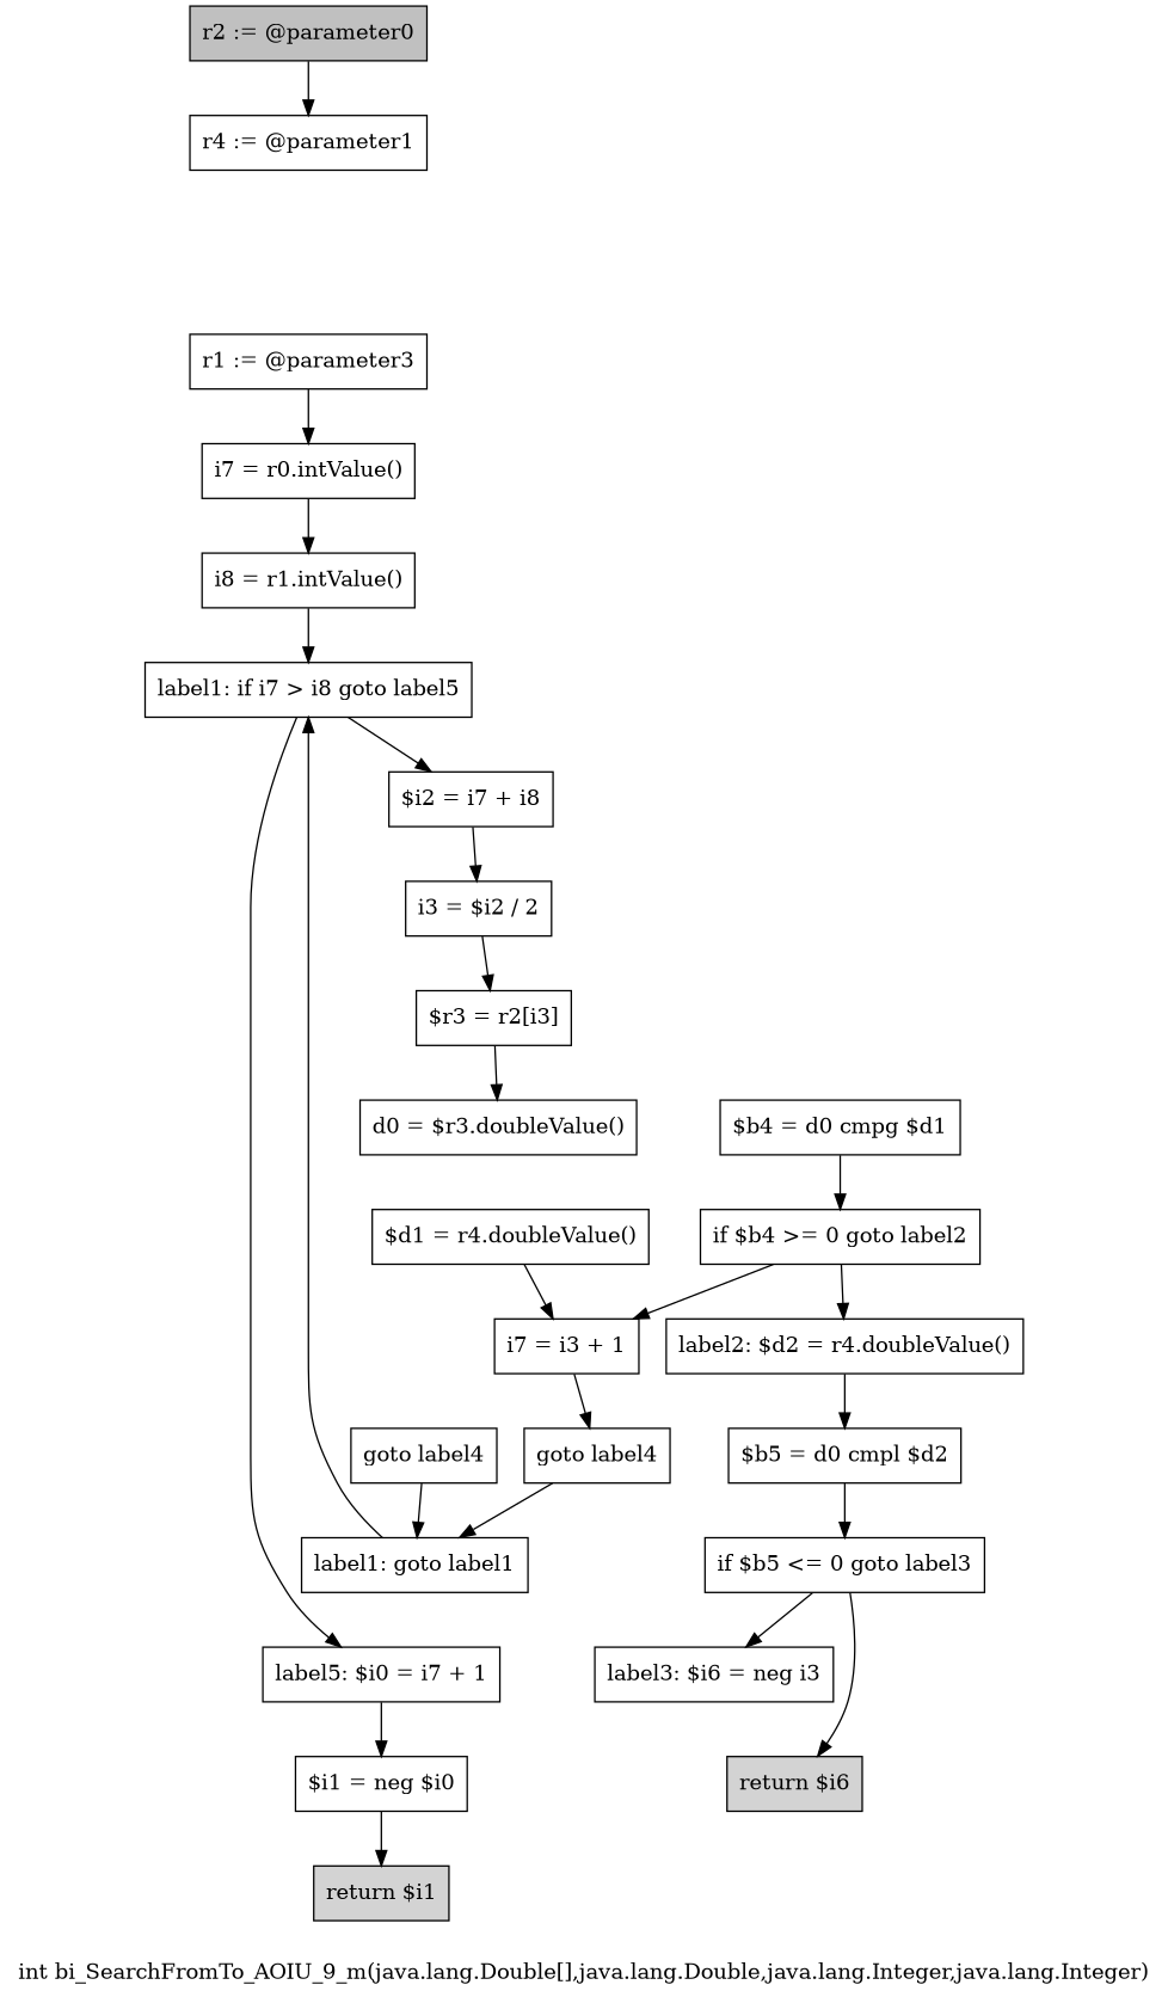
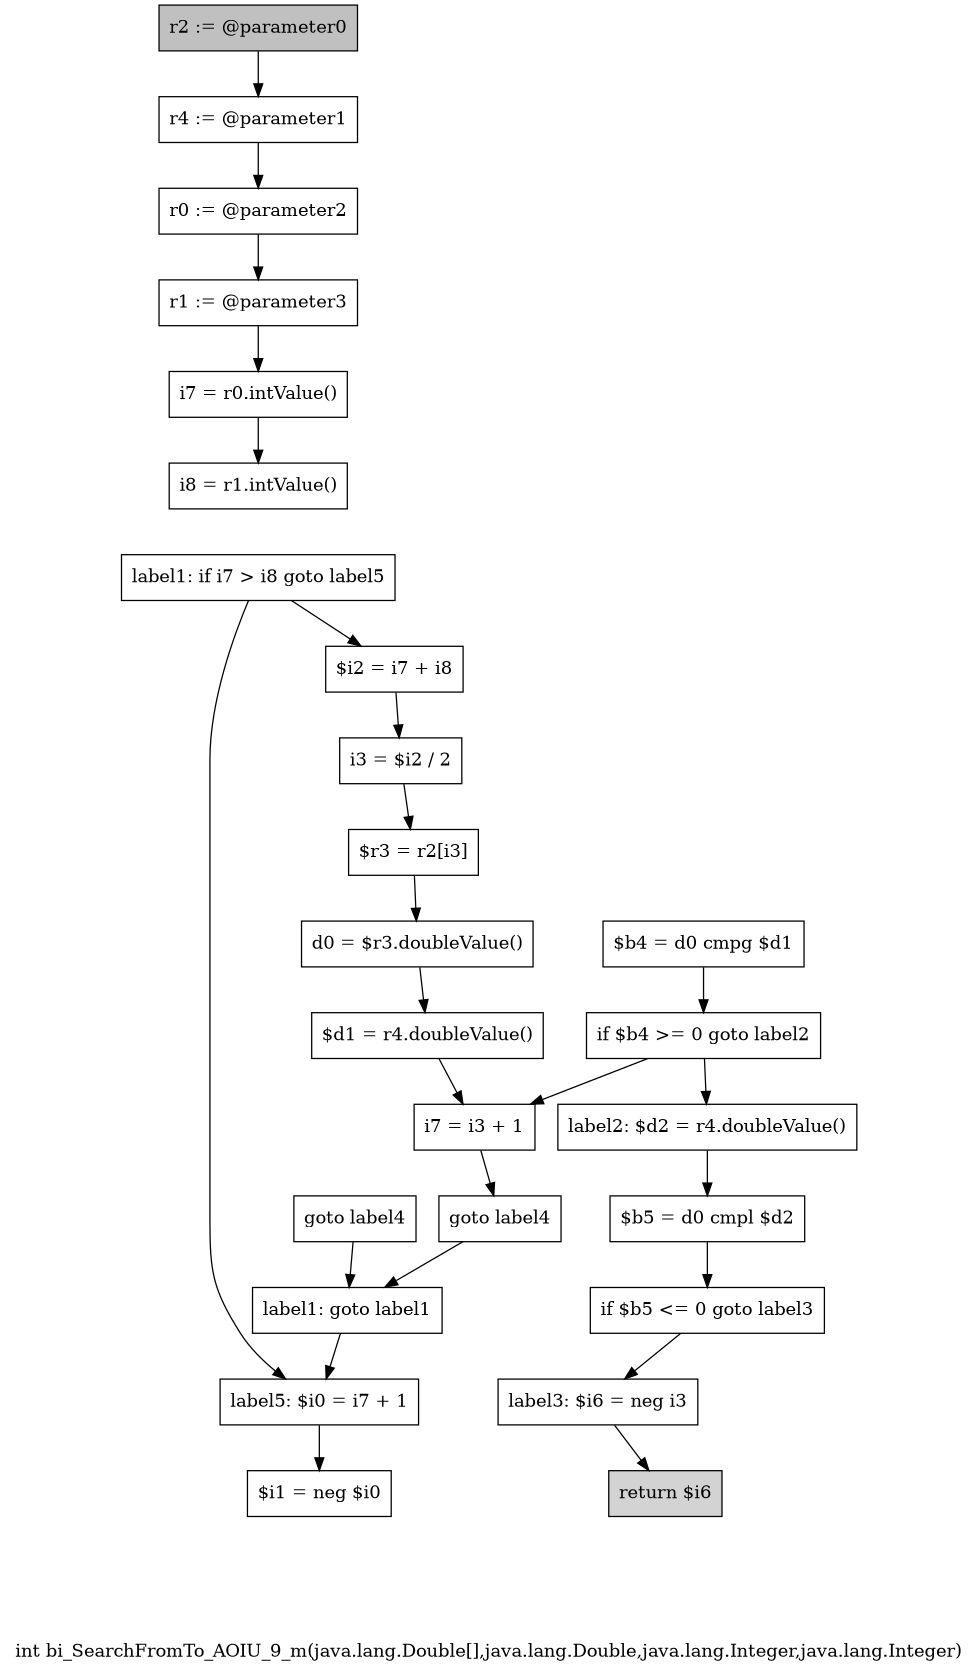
  digraph {
    label="int bi_SearchFromTo_AOIU_9_m(java.lang.Double[],java.lang.Double,java.lang.Integer,java.lang.Integer)"
    node [shape=box]
    n1 [fillcolor=gray label="r2 := @parameter0" style=filled]
    n2 [label="r4 := @parameter1"]
+   n3 [label="r0 := @parameter2"]
    n4 [label="r1 := @parameter3"]
    n5 [label="i7 = r0.intValue()"]
    n6 [label="i8 = r1.intValue()"]
    n7 [label="label1: if i7 > i8 goto label5"]
    n8 [label="$i2 = i7 + i8"]
    n9 [label="label5: $i0 = i7 + 1"]
    n10 [label="i3 = $i2 / 2"]
    n11 [label="$i1 = neg $i0"]
    n12 [label="$r3 = r2[i3]"]
-   n13 [fillcolor=lightgray label="return $i1" style=filled]
    n14 [label="d0 = $r3.doubleValue()"]
    n15 [label="$d1 = r4.doubleValue()"]
    n16 [label="i7 = i3 + 1"]
    n17 [label="$b4 = d0 cmpg $d1"]
    n18 [label="if $b4 >= 0 goto label2"]
    n19 [label="label2: $d2 = r4.doubleValue()"]
    n20 [label="goto label4"]
    n21 [label="$b5 = d0 cmpl $d2"]
    n22 [label="label1: goto label1"]
    n23 [label="if $b5 <= 0 goto label3"]
    n24 [label="label3: $i6 = neg i3"]
    n25 [fillcolor=lightgray label="return $i6" style=filled]
    n26 [label="goto label4"]
    n1 -> n2
+   n2 -> n3
+   n3 -> n4
    n4 -> n5
    n5 -> n6
-   n6 -> n7
    n7 -> n8
    n7 -> n9
    n8 -> n10
    n9 -> n11
    n10 -> n12
-   n11 -> n13
    n12 -> n14
+   n14 -> n15
    n15 -> n16
    n16 -> n20
    n17 -> n18
    n18 -> n16
    n18 -> n19
    n19 -> n21
    n20 -> n22
    n21 -> n23
-   n22 -> n7
+   n22 -> n9
    n23 -> n24
-   n23 -> n25
+   n24 -> n25
    n26 -> n22
  }
